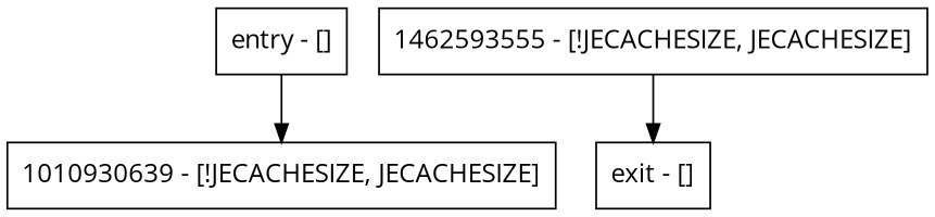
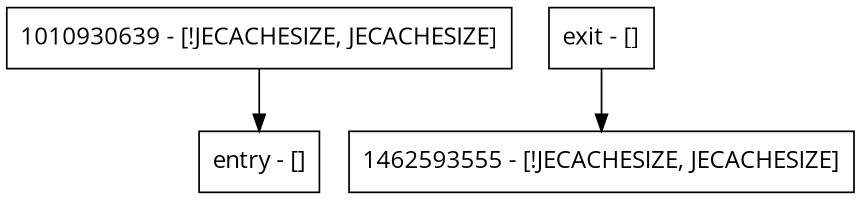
  digraph {
    fontname="Open Sans"
    node [fontname="Open Sans" shape=record]
    edge [fontname="Open Sans"]
    n1 [label="entry - []"]
    n2 [label="1010930639 - [!JECACHESIZE, JECACHESIZE]"]
    n3 [label="exit - []"]
    n4 [label="1462593555 - [!JECACHESIZE, JECACHESIZE]"]
-   n1 -> n2
-   n4 -> n3
+   n2 -> n1
+   n3 -> n4
  }
